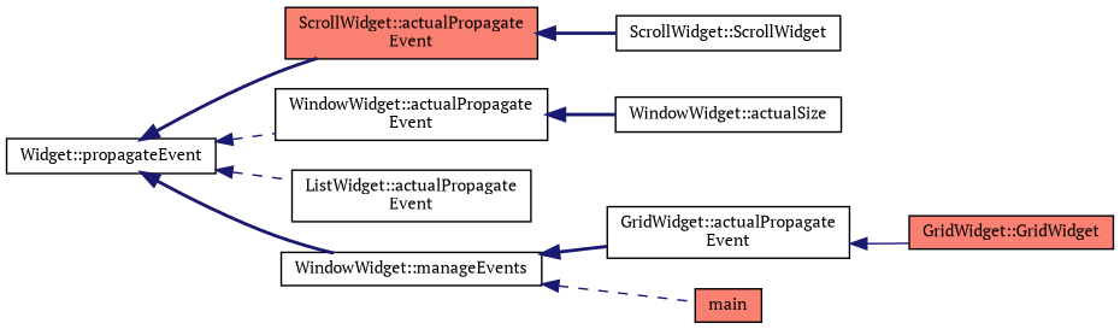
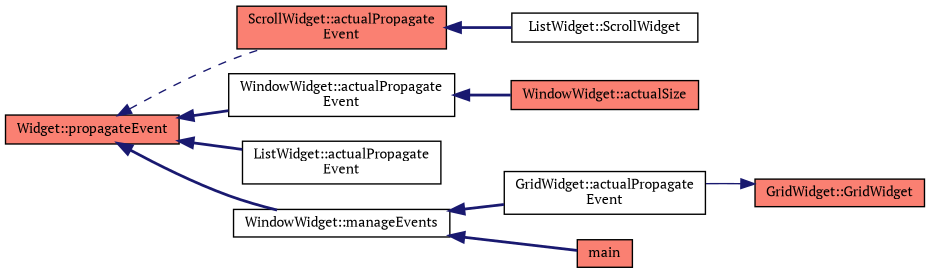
  digraph {
    fontname="PT Serif"
    rankdir=LR
    node [color=black fillcolor=white fontname="PT Serif" fontsize=10 shape=record style=filled]
    edge [color=midnightblue dir=back fontname="PT Serif" fontsize=10 labelfontname=Helvetica labelfontsize=10 style=bold]
-   n1 [fontcolor=black height=0.2 label="Widget::propagateEvent" width=0.4]
+   n1 [fillcolor=salmon fontcolor=black height=0.2 label="Widget::propagateEvent" width=0.4]
    n2 [fillcolor=salmon height=0.2 label="ScrollWidget::actualPropagate\lEvent" width=0.4]
    n3 [height=0.2 label="WindowWidget::actualPropagate\lEvent" width=0.4]
    n4 [height=0.2 label="ListWidget::actualPropagate\lEvent" width=0.4]
    n5 [height=0.2 label="WindowWidget::manageEvents" width=0.4]
-   n6 [height=0.2 label="ScrollWidget::ScrollWidget" width=0.4]
-   n7 [height=0.2 label="WindowWidget::actualSize" width=0.4]
+   n6 [height=0.2 label="ListWidget::ScrollWidget" width=0.4]
+   n7 [fillcolor=salmon height=0.2 label="WindowWidget::actualSize" width=0.4]
    n8 [height=0.2 label="GridWidget::actualPropagate\lEvent" width=0.4]
    n9 [fillcolor=salmon height=0.2 label="GridWidget::GridWidget" width=0.4]
    n10 [fillcolor=salmon height=0.2 label=main width=0.4]
-   n1 -> n2
-   n1 -> n3 [style=dashed]
-   n1 -> n4 [style=dashed]
+   n1 -> n2 [style=dashed]
+   n1 -> n3
+   n1 -> n4
    n1 -> n5
    n2 -> n6
    n3 -> n7
    n5 -> n8
-   n5 -> n10 [style=dashed]
-   n8 -> n9 [style=solid]
+   n5 -> n10
+   n9 -> n8 [style=solid]
  }
